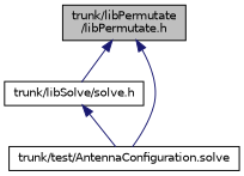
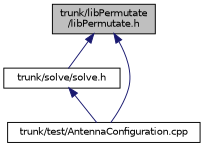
  digraph {
    node [color=black fillcolor=white fontname=Helvetica fontsize=10 shape=record style=filled]
    edge [color=midnightblue dir=back fontname=Helvetica fontsize=10 labelfontname=Helvetica labelfontsize=10 style=solid]
    n1 [fillcolor=grey75 fontcolor=black height=0.2 label="trunk/libPermutate\l/libPermutate.h" width=0.4]
-   n2 [height=0.2 label="trunk/libSolve/solve.h" width=0.4]
-   n3 [height=0.2 label="trunk/test/AntennaConfiguration.solve" width=0.4]
+   n2 [height=0.2 label="trunk/solve/solve.h" width=0.4]
+   n3 [height=0.2 label="trunk/test/AntennaConfiguration.cpp" width=0.4]
    n1 -> n2
    n1 -> n3
    n2 -> n3
  }
